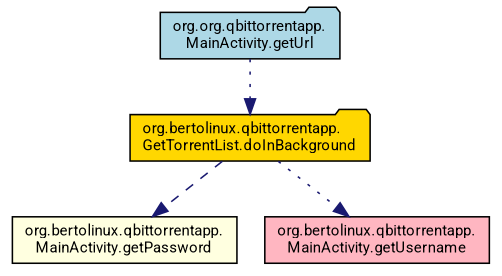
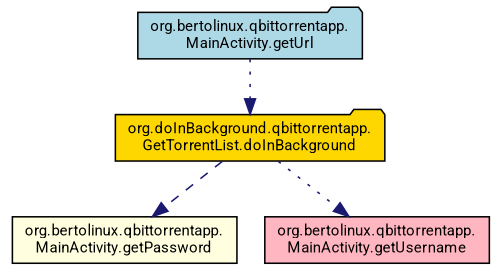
  digraph {
    fontname=Roboto
    rankdir=TB
    node [color=black fontname=Roboto fontsize=10 shape=folder style=filled]
    edge [color=midnightblue fontname=Roboto fontsize=10 labelfontname=Helvetica labelfontsize=10 style=dotted]
-   n1 [fillcolor=gold fontcolor=black height=0.2 label="org.bertolinux.qbittorrentapp.\lGetTorrentList.doInBackground" width=0.4]
+   n1 [fillcolor=gold fontcolor=black height=0.2 label="org.doInBackground.qbittorrentapp.\lGetTorrentList.doInBackground" width=0.4]
    n2 [fillcolor=lightyellow height=0.2 label="org.bertolinux.qbittorrentapp.\lMainActivity.getPassword" shape=box width=0.4]
    n3 [fillcolor=lightpink height=0.2 label="org.bertolinux.qbittorrentapp.\lMainActivity.getUsername" shape=box width=0.4]
-   n4 [fillcolor=lightblue height=0.2 label="org.org.qbittorrentapp.\lMainActivity.getUrl" width=0.4]
+   n4 [fillcolor=lightblue height=0.2 label="org.bertolinux.qbittorrentapp.\lMainActivity.getUrl" width=0.4]
    n1 -> n2 [style=dashed]
    n1 -> n3
    n4 -> n1
  }
